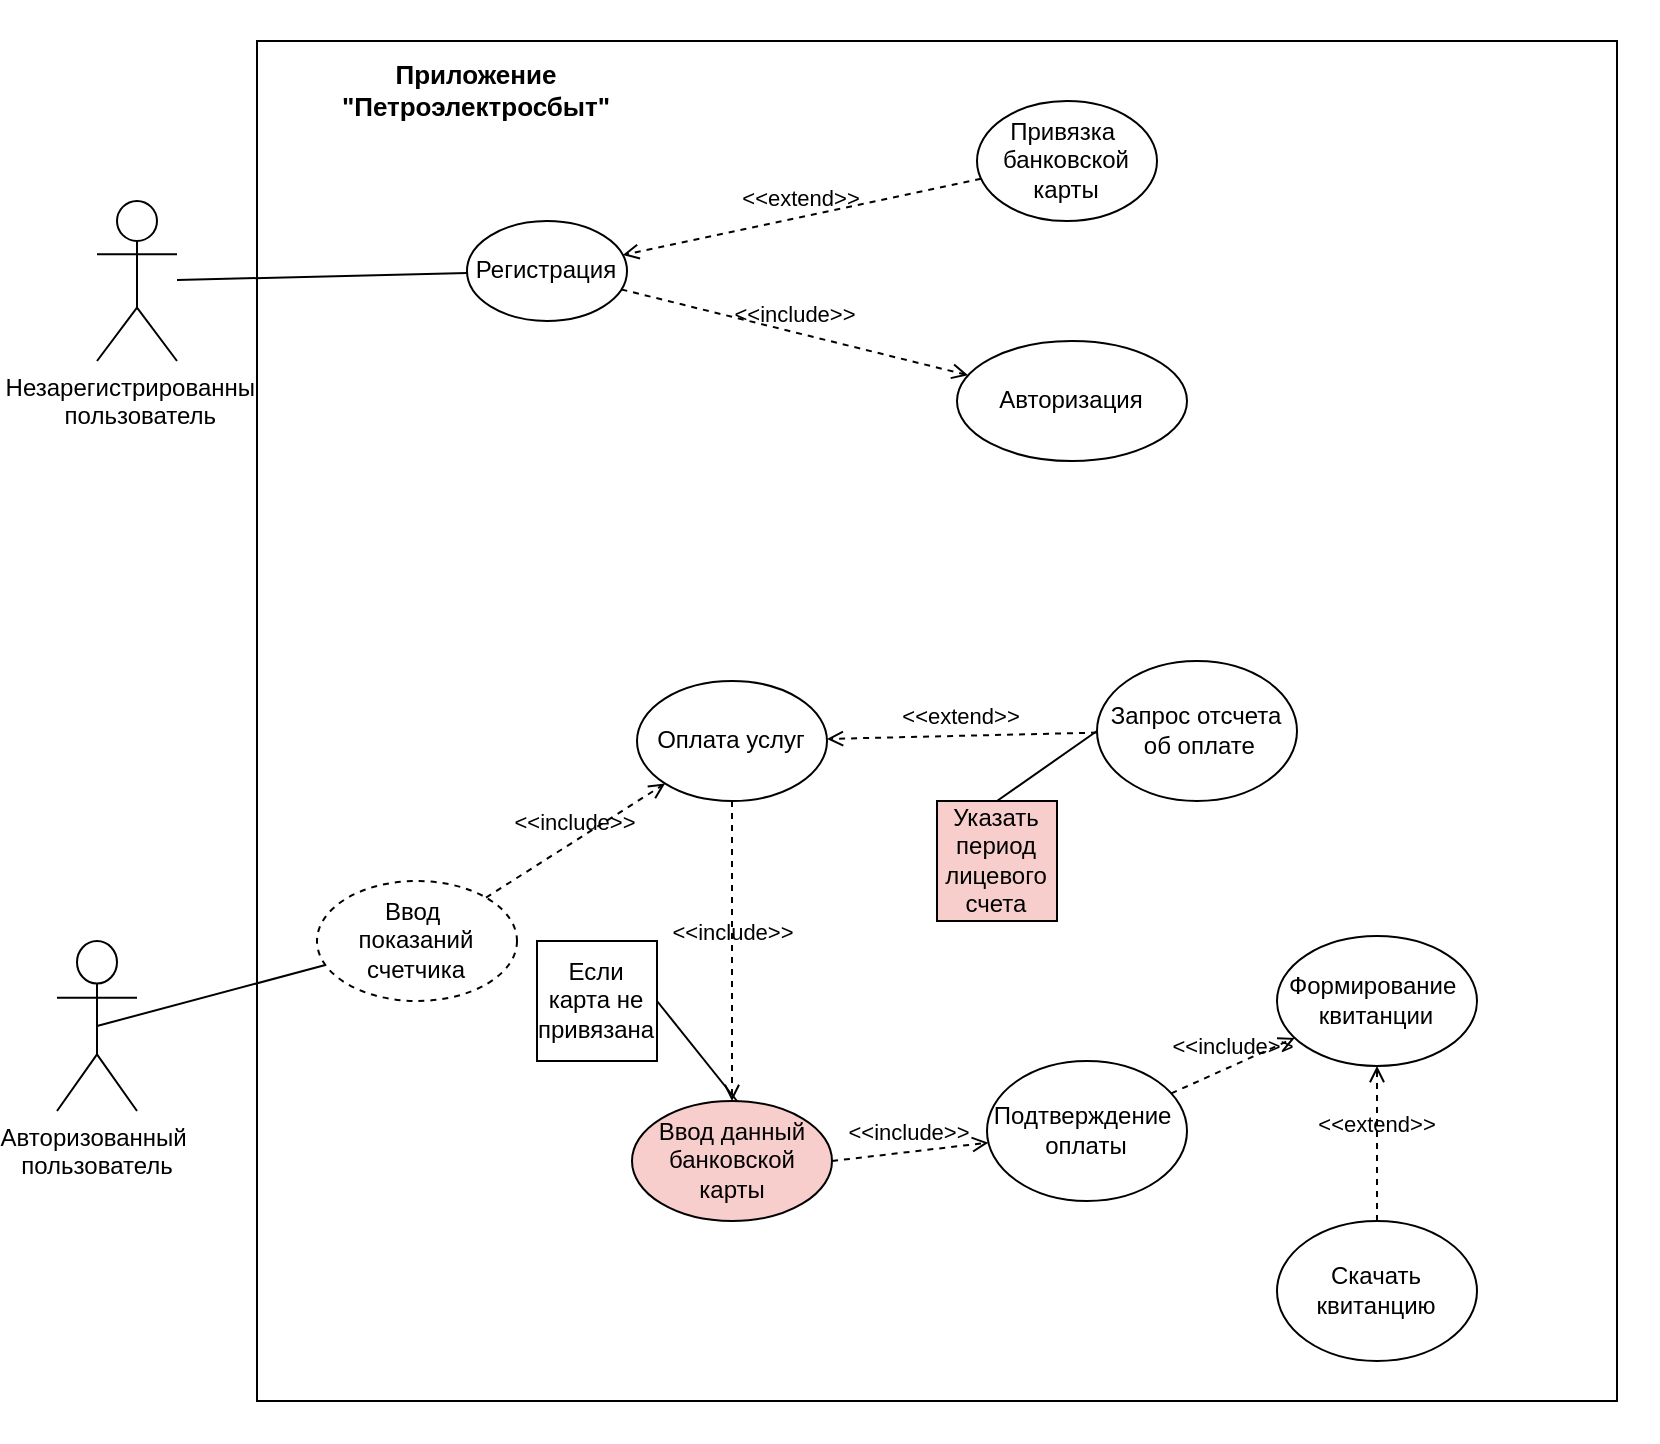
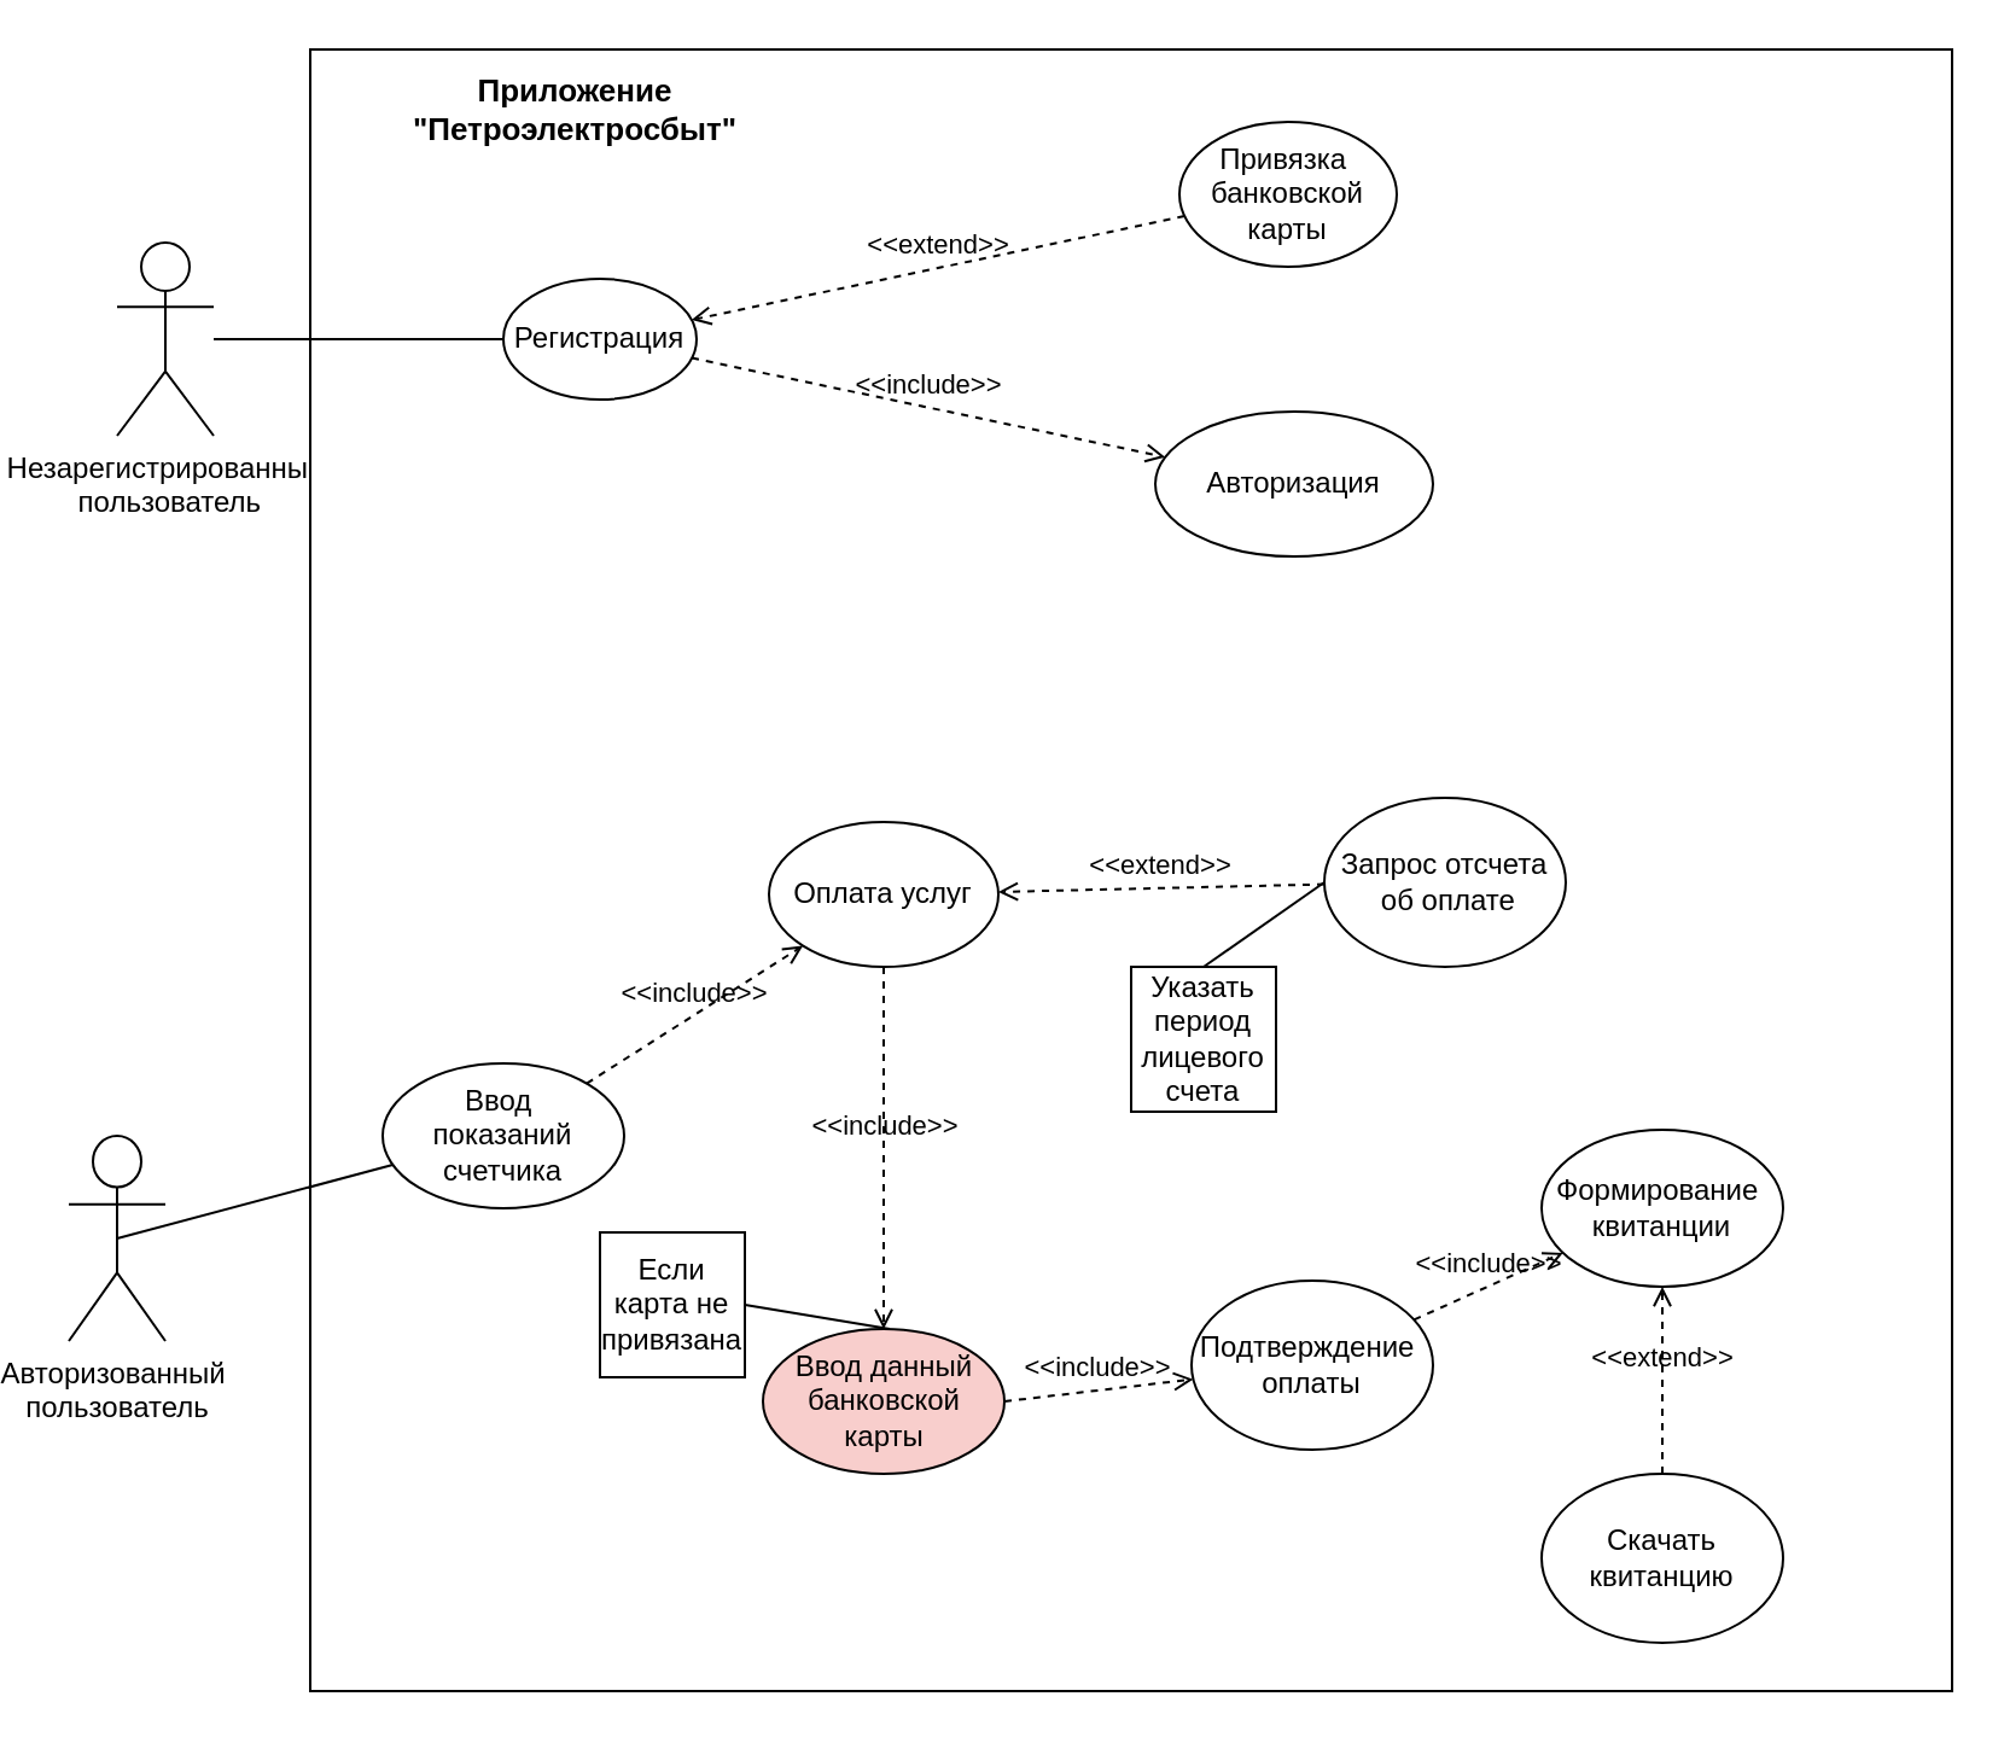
  <mxCell id="0" />
  <mxCell id="1" parent="0" />
  <mxCell id="2" value="&lt;font style=&quot;vertical-align: inherit;&quot;&gt;&lt;font style=&quot;vertical-align: inherit;&quot;&gt;Незарегистрированный&lt;br&gt;&amp;nbsp;пользователь&lt;/font&gt;&lt;/font&gt;" style="shape=umlActor;verticalLabelPosition=bottom;verticalAlign=top;html=1;outlineConnect=0;" parent="1" vertex="1"><mxGeometry x="40" y="100" width="40" height="80" as="geometry" /></mxCell>
  <mxCell id="3" value="&lt;font style=&quot;vertical-align: inherit;&quot;&gt;&lt;font style=&quot;vertical-align: inherit;&quot;&gt;Авторизованный&amp;nbsp;&lt;br&gt;пользователь&lt;br&gt;&lt;/font&gt;&lt;/font&gt;" style="shape=umlActor;verticalLabelPosition=bottom;verticalAlign=top;html=1;outlineConnect=0;" parent="1" vertex="1"><mxGeometry x="20" y="470" width="40" height="85" as="geometry" /></mxCell>
  <mxCell id="4" value="" style="whiteSpace=wrap;html=1;aspect=fixed;" parent="1" vertex="1"><mxGeometry x="120" y="20" width="680" height="680" as="geometry" /></mxCell>
- <mxCell id="5" value="&lt;font style=&quot;vertical-align: inherit;&quot;&gt;&lt;font style=&quot;vertical-align: inherit;&quot;&gt;Регистрация&lt;/font&gt;&lt;/font&gt;" style="ellipse;whiteSpace=wrap;html=1;" parent="1" vertex="1"><mxGeometry x="225" y="110" width="80" height="50" as="geometry" /></mxCell>
+ <mxCell id="5" value="&lt;font style=&quot;vertical-align: inherit;&quot;&gt;&lt;font style=&quot;vertical-align: inherit;&quot;&gt;Регистрация&lt;/font&gt;&lt;/font&gt;" style="ellipse;whiteSpace=wrap;html=1;" parent="1" vertex="1"><mxGeometry x="200" y="115" width="80" height="50" as="geometry" /></mxCell>
  <mxCell id="6" value="&lt;font style=&quot;vertical-align: inherit;&quot;&gt;&lt;font style=&quot;vertical-align: inherit;&quot;&gt;Привязка&amp;nbsp;&lt;br&gt;банковской карты&lt;br&gt;&lt;/font&gt;&lt;/font&gt;" style="ellipse;whiteSpace=wrap;html=1;" parent="1" vertex="1"><mxGeometry x="480" y="50" width="90" height="60" as="geometry" /></mxCell>
  <mxCell id="7" value="&lt;font style=&quot;vertical-align: inherit;&quot;&gt;&lt;font style=&quot;vertical-align: inherit;&quot;&gt;Авторизация&lt;/font&gt;&lt;/font&gt;" style="ellipse;whiteSpace=wrap;html=1;" parent="1" vertex="1"><mxGeometry x="470" y="170" width="115" height="60" as="geometry" /></mxCell>
  <mxCell id="8" value="" style="endArrow=none;html=1;rounded=0;" parent="1" source="2" target="5" edge="1"><mxGeometry width="50" height="50" relative="1" as="geometry"><mxPoint x="390" y="340" as="sourcePoint" /><mxPoint x="170" y="140" as="targetPoint" /></mxGeometry></mxCell>
- <mxCell id="9" value="&lt;font style=&quot;vertical-align: inherit;&quot;&gt;&lt;font style=&quot;vertical-align: inherit;&quot;&gt;Ввод&amp;nbsp;&lt;br&gt;показаний счетчика&lt;br&gt;&lt;/font&gt;&lt;/font&gt;" style="ellipse;whiteSpace=wrap;html=1;dashed=1;" parent="1" vertex="1"><mxGeometry x="150" y="440" width="100" height="60" as="geometry" /></mxCell>
+ <mxCell id="9" value="&lt;font style=&quot;vertical-align: inherit;&quot;&gt;&lt;font style=&quot;vertical-align: inherit;&quot;&gt;Ввод&amp;nbsp;&lt;br&gt;показаний счетчика&lt;br&gt;&lt;/font&gt;&lt;/font&gt;" style="ellipse;whiteSpace=wrap;html=1;" parent="1" vertex="1"><mxGeometry x="150" y="440" width="100" height="60" as="geometry" /></mxCell>
  <mxCell id="10" value="&lt;font style=&quot;vertical-align: inherit;&quot;&gt;&lt;font style=&quot;vertical-align: inherit;&quot;&gt;Оплата услуг&lt;/font&gt;&lt;/font&gt;" style="ellipse;whiteSpace=wrap;html=1;" parent="1" vertex="1"><mxGeometry x="310" y="340" width="95" height="60" as="geometry" /></mxCell>
  <mxCell id="11" value="&lt;font style=&quot;vertical-align: inherit;&quot;&gt;&lt;font style=&quot;vertical-align: inherit;&quot;&gt;Ввод данный банковской карты&lt;/font&gt;&lt;/font&gt;" style="ellipse;whiteSpace=wrap;html=1;fillColor=#f8cecc;" parent="1" vertex="1"><mxGeometry x="307.5" y="550" width="100" height="60" as="geometry" /></mxCell>
  <mxCell id="12" value="&lt;font style=&quot;vertical-align: inherit;&quot;&gt;&lt;font style=&quot;vertical-align: inherit;&quot;&gt;Запрос отсчета&lt;br&gt;&amp;nbsp;об оплате&lt;/font&gt;&lt;/font&gt;" style="ellipse;whiteSpace=wrap;html=1;" parent="1" vertex="1"><mxGeometry x="540" y="330" width="100" height="70" as="geometry" /></mxCell>
  <mxCell id="13" value="&lt;font style=&quot;vertical-align: inherit;&quot;&gt;&lt;font style=&quot;vertical-align: inherit;&quot;&gt;Подтверждение&amp;nbsp;&lt;br&gt;оплаты&lt;br&gt;&lt;/font&gt;&lt;/font&gt;" style="ellipse;whiteSpace=wrap;html=1;" parent="1" vertex="1"><mxGeometry x="485" y="530" width="100" height="70" as="geometry" /></mxCell>
  <mxCell id="14" value="&lt;font style=&quot;vertical-align: inherit;&quot;&gt;&lt;font style=&quot;vertical-align: inherit;&quot;&gt;Формирование&amp;nbsp;&lt;br&gt;квитанции&lt;br&gt;&lt;/font&gt;&lt;/font&gt;" style="ellipse;whiteSpace=wrap;html=1;" parent="1" vertex="1"><mxGeometry x="630" y="467.5" width="100" height="65" as="geometry" /></mxCell>
  <mxCell id="15" value="&lt;font style=&quot;vertical-align: inherit;&quot;&gt;&lt;font style=&quot;vertical-align: inherit;&quot;&gt;Скачать квитанцию&lt;/font&gt;&lt;/font&gt;" style="ellipse;whiteSpace=wrap;html=1;" parent="1" vertex="1"><mxGeometry x="630" y="610" width="100" height="70" as="geometry" /></mxCell>
  <mxCell id="16" value="" style="endArrow=none;html=1;rounded=0;exitX=0.5;exitY=0.5;exitDx=0;exitDy=0;exitPerimeter=0;" parent="1" source="3" target="9" edge="1"><mxGeometry width="50" height="50" relative="1" as="geometry"><mxPoint x="390" y="530" as="sourcePoint" /><mxPoint x="440" y="480" as="targetPoint" /></mxGeometry></mxCell>
- <mxCell id="17" value="&lt;font style=&quot;vertical-align: inherit;&quot;&gt;&lt;font style=&quot;vertical-align: inherit;&quot;&gt;Если карта не привязана&lt;/font&gt;&lt;/font&gt;" style="whiteSpace=wrap;html=1;aspect=fixed;" parent="1" vertex="1"><mxGeometry x="260" y="470" width="60" height="60" as="geometry" /></mxCell>
+ <mxCell id="17" value="&lt;font style=&quot;vertical-align: inherit;&quot;&gt;&lt;font style=&quot;vertical-align: inherit;&quot;&gt;Если карта не привязана&lt;/font&gt;&lt;/font&gt;" style="whiteSpace=wrap;html=1;aspect=fixed;" parent="1" vertex="1"><mxGeometry x="240" y="510" width="60" height="60" as="geometry" /></mxCell>
  <mxCell id="18" value="" style="endArrow=none;html=1;rounded=0;exitX=1;exitY=0.5;exitDx=0;exitDy=0;" parent="1" source="17" edge="1"><mxGeometry width="50" height="50" relative="1" as="geometry"><mxPoint x="390" y="410" as="sourcePoint" /><mxPoint x="360" y="550" as="targetPoint" /></mxGeometry></mxCell>
- <mxCell id="19" value="&lt;font style=&quot;vertical-align: inherit;&quot;&gt;&lt;font style=&quot;vertical-align: inherit;&quot;&gt;Указать период&lt;br&gt;лицевого счета&lt;br&gt;&lt;/font&gt;&lt;/font&gt;" style="whiteSpace=wrap;html=1;aspect=fixed;fillColor=#f8cecc;" parent="1" vertex="1"><mxGeometry x="460" y="400" width="60" height="60" as="geometry" /></mxCell>
+ <mxCell id="19" value="&lt;font style=&quot;vertical-align: inherit;&quot;&gt;&lt;font style=&quot;vertical-align: inherit;&quot;&gt;Указать период&lt;br&gt;лицевого счета&lt;br&gt;&lt;/font&gt;&lt;/font&gt;" style="whiteSpace=wrap;html=1;aspect=fixed;" parent="1" vertex="1"><mxGeometry x="460" y="400" width="60" height="60" as="geometry" /></mxCell>
  <mxCell id="20" value="" style="endArrow=none;html=1;rounded=0;exitX=0.5;exitY=0;exitDx=0;exitDy=0;entryX=0;entryY=0.5;entryDx=0;entryDy=0;" parent="1" source="19" target="12" edge="1"><mxGeometry width="50" height="50" relative="1" as="geometry"><mxPoint x="390" y="380" as="sourcePoint" /><mxPoint x="410" y="370" as="targetPoint" /></mxGeometry></mxCell>
  <mxCell id="21" value="&amp;lt;&amp;lt;extend&amp;gt;&amp;gt;" style="html=1;verticalAlign=bottom;labelBackgroundColor=none;endArrow=open;endFill=0;dashed=1;rounded=0;" parent="1" source="6" target="5" edge="1"><mxGeometry width="160" relative="1" as="geometry"><mxPoint x="390" y="350" as="sourcePoint" /><mxPoint x="550" y="350" as="targetPoint" /></mxGeometry></mxCell>
  <mxCell id="22" value="&amp;lt;&amp;lt;include&amp;gt;&amp;gt;" style="html=1;verticalAlign=bottom;labelBackgroundColor=none;endArrow=open;endFill=0;dashed=1;rounded=0;" parent="1" source="5" target="7" edge="1"><mxGeometry width="160" relative="1" as="geometry"><mxPoint x="270" y="150" as="sourcePoint" /><mxPoint x="330" y="150" as="targetPoint" /></mxGeometry></mxCell>
  <mxCell id="23" value="&lt;font style=&quot;font-size: 13px;&quot;&gt;&lt;b&gt;Приложение &quot;Петроэлектросбыт&quot;&lt;/b&gt;&lt;/font&gt;" style="text;html=1;strokeColor=none;fillColor=none;align=center;verticalAlign=middle;whiteSpace=wrap;rounded=0;" parent="1" vertex="1"><mxGeometry x="140" y="30" width="180" height="30" as="geometry" /></mxCell>
  <mxCell id="24" value="&amp;lt;&amp;lt;include&amp;gt;&amp;gt;" style="html=1;verticalAlign=bottom;labelBackgroundColor=none;endArrow=open;endFill=0;dashed=1;rounded=0;" parent="1" source="9" target="10" edge="1"><mxGeometry width="160" relative="1" as="geometry"><mxPoint x="288.005" y="157.796" as="sourcePoint" /><mxPoint x="484.125" y="198.842" as="targetPoint" /></mxGeometry></mxCell>
  <mxCell id="25" value="&amp;lt;&amp;lt;extend&amp;gt;&amp;gt;" style="html=1;verticalAlign=bottom;labelBackgroundColor=none;endArrow=open;endFill=0;dashed=1;rounded=0;" parent="1" source="12" target="10" edge="1"><mxGeometry width="160" relative="1" as="geometry"><mxPoint x="492.089" y="99.034" as="sourcePoint" /><mxPoint x="287.907" y="142.02" as="targetPoint" /></mxGeometry></mxCell>
  <mxCell id="26" value="&amp;lt;&amp;lt;include&amp;gt;&amp;gt;" style="html=1;verticalAlign=bottom;labelBackgroundColor=none;endArrow=open;endFill=0;dashed=1;rounded=0;exitX=0.5;exitY=1;exitDx=0;exitDy=0;" parent="1" source="10" target="11" edge="1"><mxGeometry width="160" relative="1" as="geometry"><mxPoint x="288.005" y="157.796" as="sourcePoint" /><mxPoint x="484.125" y="198.842" as="targetPoint" /></mxGeometry></mxCell>
  <mxCell id="27" value="&amp;lt;&amp;lt;include&amp;gt;&amp;gt;" style="html=1;verticalAlign=bottom;labelBackgroundColor=none;endArrow=open;endFill=0;dashed=1;rounded=0;exitX=1;exitY=0.5;exitDx=0;exitDy=0;" parent="1" source="11" target="13" edge="1"><mxGeometry width="160" relative="1" as="geometry"><mxPoint x="367.5" y="410" as="sourcePoint" /><mxPoint x="367.5" y="560" as="targetPoint" /></mxGeometry></mxCell>
  <mxCell id="28" value="&amp;lt;&amp;lt;include&amp;gt;&amp;gt;" style="html=1;verticalAlign=bottom;labelBackgroundColor=none;endArrow=open;endFill=0;dashed=1;rounded=0;" parent="1" source="13" target="14" edge="1"><mxGeometry width="160" relative="1" as="geometry"><mxPoint x="417.5" y="590" as="sourcePoint" /><mxPoint x="495.697" y="580.823" as="targetPoint" /></mxGeometry></mxCell>
  <mxCell id="29" value="&amp;lt;&amp;lt;extend&amp;gt;&amp;gt;" style="html=1;verticalAlign=bottom;labelBackgroundColor=none;endArrow=open;endFill=0;dashed=1;rounded=0;" parent="1" source="15" target="14" edge="1"><mxGeometry width="160" relative="1" as="geometry"><mxPoint x="550.013" y="375.811" as="sourcePoint" /><mxPoint x="414.972" y="378.977" as="targetPoint" /></mxGeometry></mxCell>
